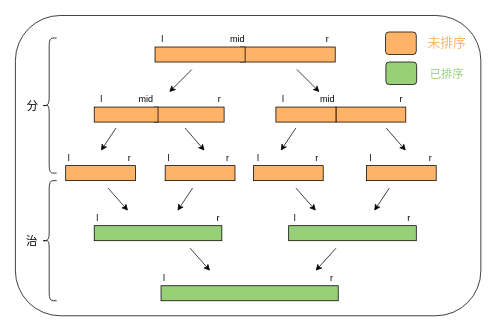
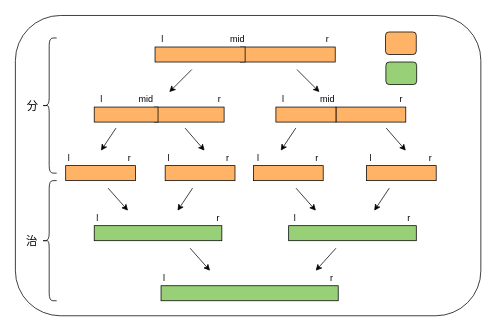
  <mxCell id="0" />
  <mxCell id="1" parent="0" />
  <mxCell id="2" value="" style="rounded=1;whiteSpace=wrap;html=1;fillColor=none;" vertex="1" parent="1"><mxGeometry x="20" y="20" width="620" height="400" as="geometry" /></mxCell>
  <mxCell id="3" value="" style="rounded=0;whiteSpace=wrap;html=1;fillColor=#FFB366;" vertex="1" parent="1"><mxGeometry x="320" y="62" width="126" height="20" as="geometry" /></mxCell>
  <mxCell id="4" value="" style="rounded=0;whiteSpace=wrap;html=1;fillColor=#FFB366;" vertex="1" parent="1"><mxGeometry x="206" y="62" width="120" height="20" as="geometry" /></mxCell>
  <mxCell id="5" value="r" style="text;html=1;strokeColor=none;fillColor=none;align=center;verticalAlign=middle;whiteSpace=wrap;rounded=0;" vertex="1" parent="1"><mxGeometry x="416" y="42" width="40" height="20" as="geometry" /></mxCell>
  <mxCell id="6" value="l" style="text;html=1;strokeColor=none;fillColor=none;align=center;verticalAlign=middle;whiteSpace=wrap;rounded=0;" vertex="1" parent="1"><mxGeometry x="196" y="42" width="40" height="20" as="geometry" /></mxCell>
  <mxCell id="7" value="mid" style="text;html=1;strokeColor=none;fillColor=none;align=center;verticalAlign=middle;whiteSpace=wrap;rounded=0;" vertex="1" parent="1"><mxGeometry x="296" y="42" width="40" height="20" as="geometry" /></mxCell>
  <mxCell id="8" value="" style="rounded=0;whiteSpace=wrap;html=1;fillColor=#FFB366;" vertex="1" parent="1"><mxGeometry x="205" y="142" width="93" height="20" as="geometry" /></mxCell>
  <mxCell id="9" value="" style="rounded=0;whiteSpace=wrap;html=1;fillColor=#FFB366;" vertex="1" parent="1"><mxGeometry x="125" y="142" width="85" height="20" as="geometry" /></mxCell>
  <mxCell id="10" value="r" style="text;html=1;strokeColor=none;fillColor=none;align=center;verticalAlign=middle;whiteSpace=wrap;rounded=0;" vertex="1" parent="1"><mxGeometry x="272" y="122" width="40" height="20" as="geometry" /></mxCell>
  <mxCell id="11" value="l" style="text;html=1;strokeColor=none;fillColor=none;align=center;verticalAlign=middle;whiteSpace=wrap;rounded=0;" vertex="1" parent="1"><mxGeometry x="115" y="122" width="40" height="20" as="geometry" /></mxCell>
  <mxCell id="12" value="mid" style="text;html=1;strokeColor=none;fillColor=none;align=center;verticalAlign=middle;whiteSpace=wrap;rounded=0;" vertex="1" parent="1"><mxGeometry x="174" y="122" width="40" height="20" as="geometry" /></mxCell>
  <mxCell id="13" value="r" style="text;html=1;strokeColor=none;fillColor=none;align=center;verticalAlign=middle;whiteSpace=wrap;rounded=0;" vertex="1" parent="1"><mxGeometry x="164" y="200" width="16" height="20" as="geometry" /></mxCell>
  <mxCell id="14" value="l" style="text;html=1;strokeColor=none;fillColor=none;align=center;verticalAlign=middle;whiteSpace=wrap;rounded=0;" vertex="1" parent="1"><mxGeometry x="87" y="200" width="9" height="20" as="geometry" /></mxCell>
  <mxCell id="15" value="" style="endArrow=classic;html=1;" edge="1" parent="1"><mxGeometry width="50" height="50" relative="1" as="geometry"><mxPoint x="255" y="92" as="sourcePoint" /><mxPoint x="225" y="122" as="targetPoint" /></mxGeometry></mxCell>
  <mxCell id="16" value="" style="endArrow=classic;html=1;" edge="1" parent="1"><mxGeometry width="50" height="50" relative="1" as="geometry"><mxPoint x="395" y="92" as="sourcePoint" /><mxPoint x="425" y="122" as="targetPoint" /></mxGeometry></mxCell>
  <mxCell id="17" value="" style="endArrow=classic;html=1;" edge="1" parent="1"><mxGeometry width="50" height="50" relative="1" as="geometry"><mxPoint x="154" y="170" as="sourcePoint" /><mxPoint x="134" y="200" as="targetPoint" /></mxGeometry></mxCell>
  <mxCell id="18" value="" style="endArrow=classic;html=1;" edge="1" parent="1"><mxGeometry width="50" height="50" relative="1" as="geometry"><mxPoint x="246" y="170" as="sourcePoint" /><mxPoint x="272" y="200" as="targetPoint" /></mxGeometry></mxCell>
  <mxCell id="19" value="r" style="text;html=1;strokeColor=none;fillColor=none;align=center;verticalAlign=middle;whiteSpace=wrap;rounded=0;" vertex="1" parent="1"><mxGeometry x="295" y="200" width="16" height="20" as="geometry" /></mxCell>
  <mxCell id="20" value="l" style="text;html=1;strokeColor=none;fillColor=none;align=center;verticalAlign=middle;whiteSpace=wrap;rounded=0;" vertex="1" parent="1"><mxGeometry x="219.5" y="200" width="9" height="20" as="geometry" /></mxCell>
  <mxCell id="21" value="" style="rounded=0;whiteSpace=wrap;html=1;fillColor=#FFB366;" vertex="1" parent="1"><mxGeometry x="447" y="142" width="93" height="20" as="geometry" /></mxCell>
  <mxCell id="22" value="" style="rounded=0;whiteSpace=wrap;html=1;fillColor=#FFB366;" vertex="1" parent="1"><mxGeometry x="367" y="142" width="80" height="20" as="geometry" /></mxCell>
  <mxCell id="23" value="r" style="text;html=1;strokeColor=none;fillColor=none;align=center;verticalAlign=middle;whiteSpace=wrap;rounded=0;" vertex="1" parent="1"><mxGeometry x="514" y="122" width="40" height="20" as="geometry" /></mxCell>
  <mxCell id="24" value="l" style="text;html=1;strokeColor=none;fillColor=none;align=center;verticalAlign=middle;whiteSpace=wrap;rounded=0;" vertex="1" parent="1"><mxGeometry x="357" y="122" width="40" height="20" as="geometry" /></mxCell>
  <mxCell id="25" value="mid" style="text;html=1;strokeColor=none;fillColor=none;align=center;verticalAlign=middle;whiteSpace=wrap;rounded=0;" vertex="1" parent="1"><mxGeometry x="416" y="122" width="40" height="20" as="geometry" /></mxCell>
  <mxCell id="26" value="r" style="text;html=1;strokeColor=none;fillColor=none;align=center;verticalAlign=middle;whiteSpace=wrap;rounded=0;" vertex="1" parent="1"><mxGeometry x="414" y="200" width="16" height="20" as="geometry" /></mxCell>
  <mxCell id="27" value="l" style="text;html=1;strokeColor=none;fillColor=none;align=center;verticalAlign=middle;whiteSpace=wrap;rounded=0;" vertex="1" parent="1"><mxGeometry x="339" y="200" width="9" height="20" as="geometry" /></mxCell>
  <mxCell id="28" value="" style="endArrow=classic;html=1;" edge="1" parent="1"><mxGeometry width="50" height="50" relative="1" as="geometry"><mxPoint x="393.5" y="170" as="sourcePoint" /><mxPoint x="373.5" y="200" as="targetPoint" /></mxGeometry></mxCell>
  <mxCell id="29" value="" style="endArrow=classic;html=1;" edge="1" parent="1"><mxGeometry width="50" height="50" relative="1" as="geometry"><mxPoint x="514" y="170" as="sourcePoint" /><mxPoint x="540" y="200" as="targetPoint" /></mxGeometry></mxCell>
  <mxCell id="30" value="r" style="text;html=1;strokeColor=none;fillColor=none;align=center;verticalAlign=middle;whiteSpace=wrap;rounded=0;" vertex="1" parent="1"><mxGeometry x="564.5" y="200" width="16" height="20" as="geometry" /></mxCell>
  <mxCell id="31" value="l" style="text;html=1;strokeColor=none;fillColor=none;align=center;verticalAlign=middle;whiteSpace=wrap;rounded=0;" vertex="1" parent="1"><mxGeometry x="489" y="200" width="9" height="20" as="geometry" /></mxCell>
  <mxCell id="32" value="" style="shape=curlyBracket;whiteSpace=wrap;html=1;rounded=1;" vertex="1" parent="1"><mxGeometry x="55" y="50" width="20" height="180" as="geometry" /></mxCell>
  <mxCell id="33" value="&lt;font style=&quot;font-size: 15px&quot;&gt;分&lt;/font&gt;" style="text;html=1;strokeColor=none;fillColor=none;align=center;verticalAlign=middle;whiteSpace=wrap;rounded=0;" vertex="1" parent="1"><mxGeometry x="23" y="130" width="40" height="20" as="geometry" /></mxCell>
  <mxCell id="34" value="" style="rounded=0;whiteSpace=wrap;html=1;fillColor=#97D077;" vertex="1" parent="1"><mxGeometry x="384" y="300" width="170" height="20" as="geometry" /></mxCell>
  <mxCell id="35" value="" style="rounded=0;whiteSpace=wrap;html=1;fillColor=#FFB366;" vertex="1" parent="1"><mxGeometry x="487.5" y="220" width="93" height="20" as="geometry" /></mxCell>
  <mxCell id="36" value="" style="rounded=0;whiteSpace=wrap;html=1;fillColor=#FFB366;" vertex="1" parent="1"><mxGeometry x="337" y="220" width="93" height="20" as="geometry" /></mxCell>
  <mxCell id="37" value="" style="rounded=0;whiteSpace=wrap;html=1;fillColor=#FFB366;" vertex="1" parent="1"><mxGeometry x="219.5" y="220" width="93" height="20" as="geometry" /></mxCell>
  <mxCell id="38" value="" style="rounded=0;whiteSpace=wrap;html=1;fillColor=#FFB366;" vertex="1" parent="1"><mxGeometry x="87" y="220" width="93" height="20" as="geometry" /></mxCell>
  <mxCell id="39" value="" style="endArrow=classic;html=1;" edge="1" parent="1"><mxGeometry width="50" height="50" relative="1" as="geometry"><mxPoint x="143.5" y="250" as="sourcePoint" /><mxPoint x="170" y="280" as="targetPoint" /></mxGeometry></mxCell>
  <mxCell id="40" value="" style="endArrow=classic;html=1;" edge="1" parent="1"><mxGeometry width="50" height="50" relative="1" as="geometry"><mxPoint x="256" y="250" as="sourcePoint" /><mxPoint x="236" y="280" as="targetPoint" /></mxGeometry></mxCell>
  <mxCell id="41" value="" style="rounded=0;whiteSpace=wrap;html=1;fillColor=#97D077;" vertex="1" parent="1"><mxGeometry x="125" y="300" width="170" height="20" as="geometry" /></mxCell>
  <mxCell id="42" value="l" style="text;html=1;strokeColor=none;fillColor=none;align=center;verticalAlign=middle;whiteSpace=wrap;rounded=0;" vertex="1" parent="1"><mxGeometry x="125" y="280" width="9" height="20" as="geometry" /></mxCell>
  <mxCell id="43" value="r" style="text;html=1;strokeColor=none;fillColor=none;align=center;verticalAlign=middle;whiteSpace=wrap;rounded=0;" vertex="1" parent="1"><mxGeometry x="286" y="280" width="9" height="20" as="geometry" /></mxCell>
  <mxCell id="44" value="" style="endArrow=classic;html=1;" edge="1" parent="1"><mxGeometry width="50" height="50" relative="1" as="geometry"><mxPoint x="393.75" y="250" as="sourcePoint" /><mxPoint x="420.25" y="280" as="targetPoint" /></mxGeometry></mxCell>
  <mxCell id="45" value="" style="endArrow=classic;html=1;" edge="1" parent="1"><mxGeometry width="50" height="50" relative="1" as="geometry"><mxPoint x="518" y="250" as="sourcePoint" /><mxPoint x="498" y="280" as="targetPoint" /></mxGeometry></mxCell>
  <mxCell id="46" value="l" style="text;html=1;strokeColor=none;fillColor=none;align=center;verticalAlign=middle;whiteSpace=wrap;rounded=0;" vertex="1" parent="1"><mxGeometry x="388" y="280" width="9" height="20" as="geometry" /></mxCell>
  <mxCell id="47" value="r" style="text;html=1;strokeColor=none;fillColor=none;align=center;verticalAlign=middle;whiteSpace=wrap;rounded=0;" vertex="1" parent="1"><mxGeometry x="540" y="280" width="9" height="20" as="geometry" /></mxCell>
  <mxCell id="48" value="" style="rounded=0;whiteSpace=wrap;html=1;fillColor=#97D077;" vertex="1" parent="1"><mxGeometry x="214" y="380" width="236" height="20" as="geometry" /></mxCell>
  <mxCell id="49" value="" style="endArrow=classic;html=1;" edge="1" parent="1"><mxGeometry width="50" height="50" relative="1" as="geometry"><mxPoint x="252.75" y="330" as="sourcePoint" /><mxPoint x="279.25" y="360" as="targetPoint" /></mxGeometry></mxCell>
  <mxCell id="50" value="" style="endArrow=classic;html=1;" edge="1" parent="1"><mxGeometry width="50" height="50" relative="1" as="geometry"><mxPoint x="447" y="330" as="sourcePoint" /><mxPoint x="420" y="360" as="targetPoint" /></mxGeometry></mxCell>
  <mxCell id="51" value="l" style="text;html=1;strokeColor=none;fillColor=none;align=center;verticalAlign=middle;whiteSpace=wrap;rounded=0;" vertex="1" parent="1"><mxGeometry x="214" y="360" width="9" height="20" as="geometry" /></mxCell>
  <mxCell id="52" value="r" style="text;html=1;strokeColor=none;fillColor=none;align=center;verticalAlign=middle;whiteSpace=wrap;rounded=0;" vertex="1" parent="1"><mxGeometry x="437" y="360" width="9" height="20" as="geometry" /></mxCell>
  <mxCell id="53" value="" style="shape=curlyBracket;whiteSpace=wrap;html=1;rounded=1;" vertex="1" parent="1"><mxGeometry x="55" y="240" width="20" height="160" as="geometry" /></mxCell>
  <mxCell id="54" value="&lt;span style=&quot;font-size: 15px&quot;&gt;治&lt;/span&gt;" style="text;html=1;strokeColor=none;fillColor=none;align=center;verticalAlign=middle;whiteSpace=wrap;rounded=0;" vertex="1" parent="1"><mxGeometry x="22" y="310" width="40" height="20" as="geometry" /></mxCell>
  <mxCell id="55" value="" style="rounded=1;whiteSpace=wrap;html=1;fillColor=#FFB366;" vertex="1" parent="1"><mxGeometry x="513" y="42" width="41" height="30" as="geometry" /></mxCell>
  <mxCell id="56" value="" style="rounded=1;whiteSpace=wrap;html=1;fillColor=#97D077;" vertex="1" parent="1"><mxGeometry x="513.5" y="82" width="41" height="30" as="geometry" /></mxCell>
- <mxCell id="57" value="&lt;font style=&quot;font-size: 17px&quot; color=&quot;#ffb366&quot;&gt;未排序&lt;/font&gt;" style="text;html=1;strokeColor=none;fillColor=none;align=center;verticalAlign=middle;whiteSpace=wrap;rounded=0;" vertex="1" parent="1"><mxGeometry x="564.5" y="47" width="60" height="20" as="geometry" /></mxCell>
- <mxCell id="58" value="&lt;font style=&quot;font-size: 15px&quot; color=&quot;#97d077&quot;&gt;已排序&lt;/font&gt;" style="text;html=1;strokeColor=none;fillColor=none;align=center;verticalAlign=middle;whiteSpace=wrap;rounded=0;" vertex="1" parent="1"><mxGeometry x="569.5" y="88" width="50" height="20" as="geometry" /></mxCell>
